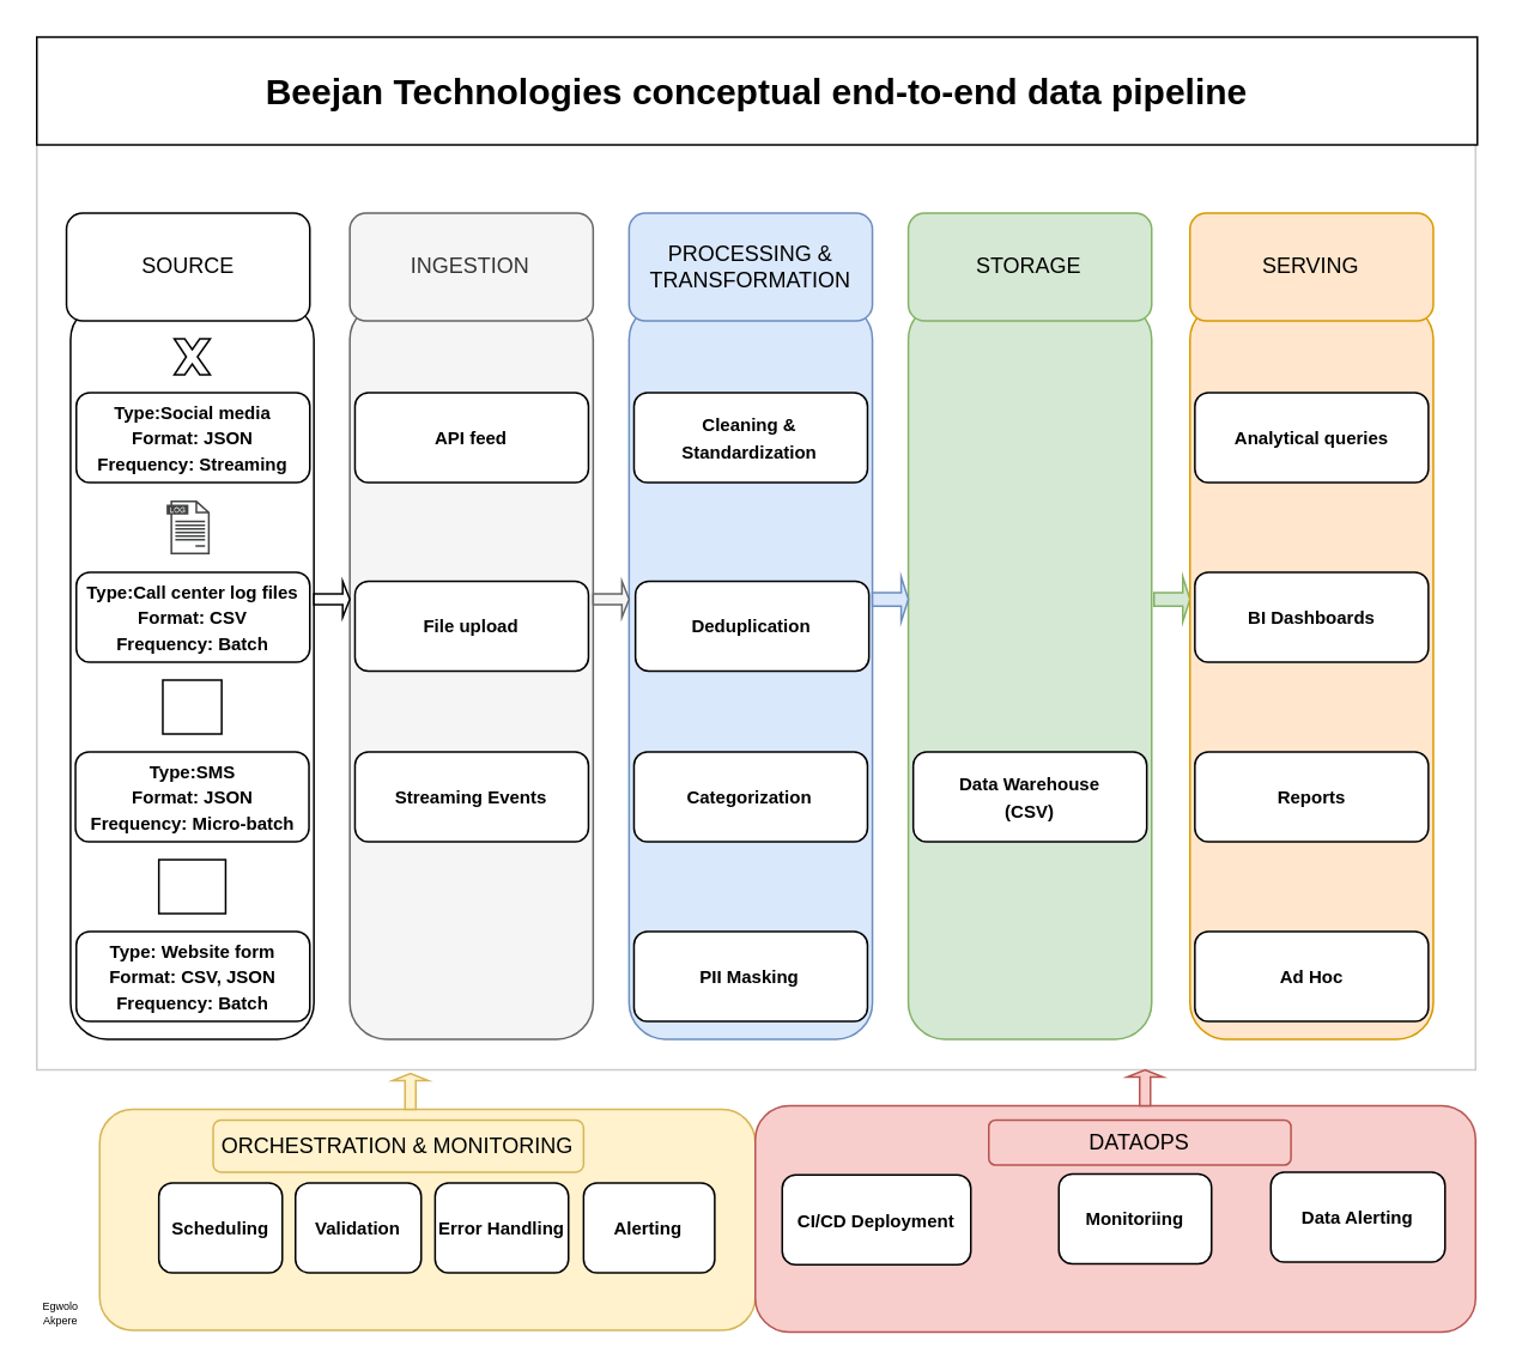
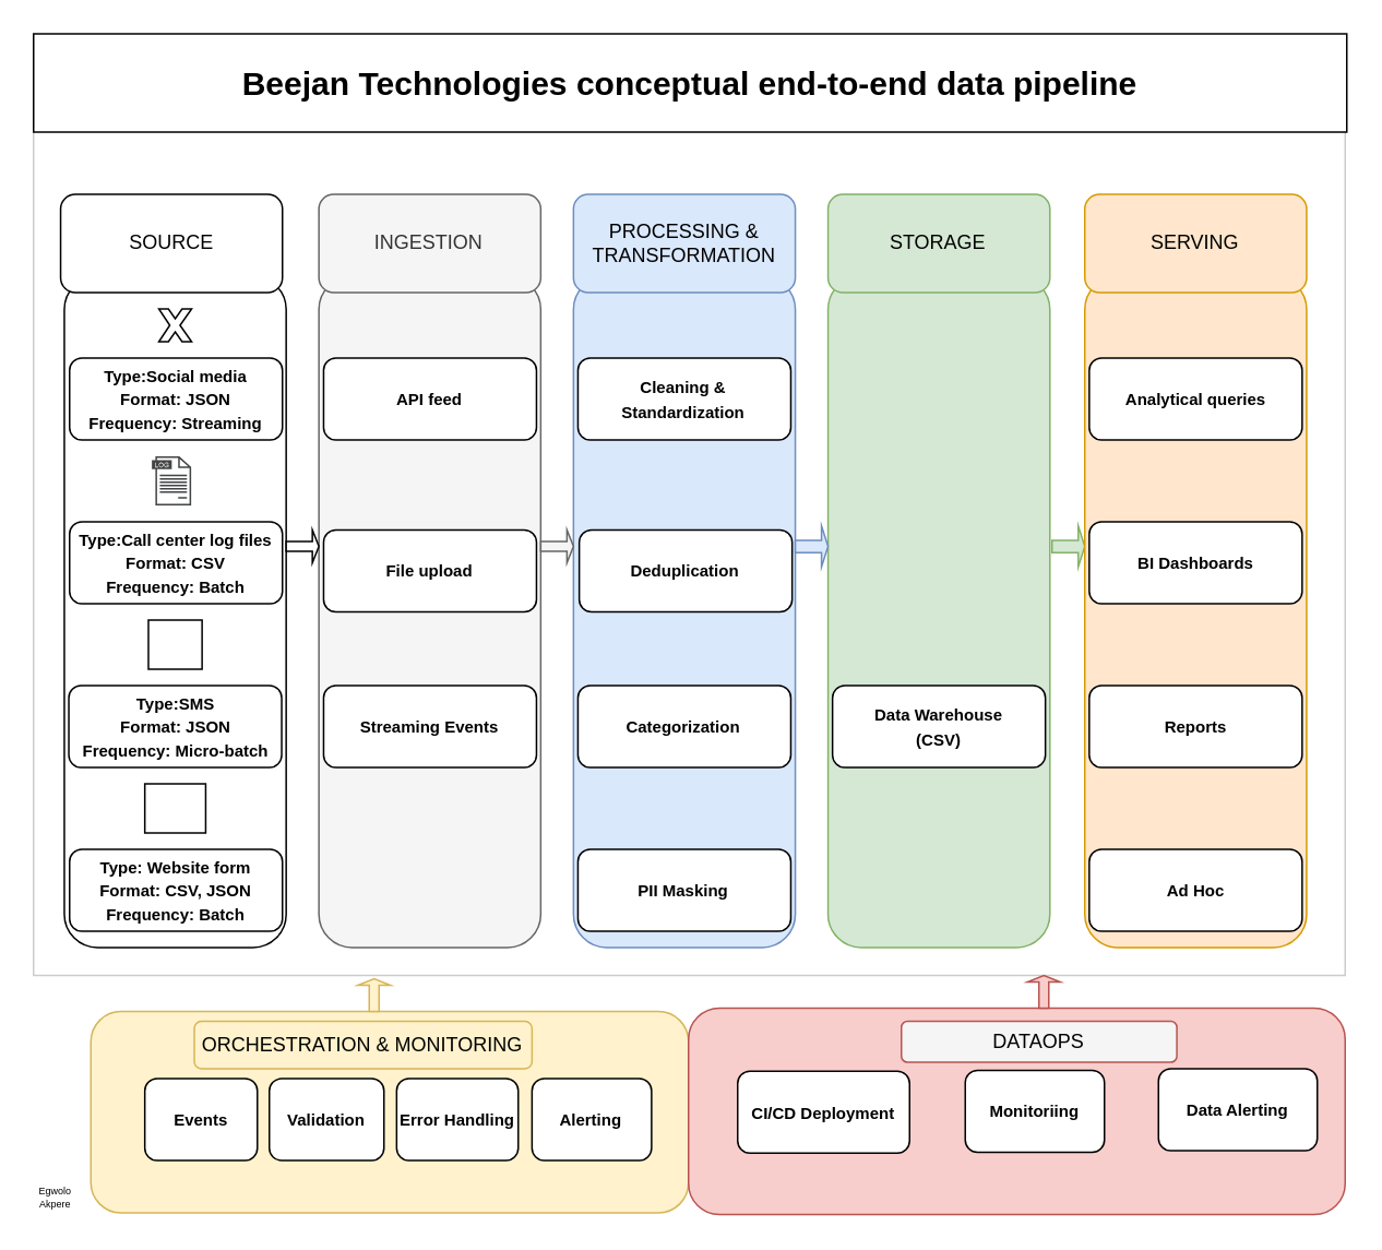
  <mxCell id="0" />
  <mxCell id="1" parent="0" />
  <mxCell id="2" value="" style="rounded=0;whiteSpace=wrap;html=1;opacity=20;" parent="1" vertex="1"><mxGeometry x="20" y="72" width="801" height="523" as="geometry" /></mxCell>
  <mxCell id="3" value="" style="rounded=1;whiteSpace=wrap;html=1;" parent="1" vertex="1"><mxGeometry x="38.8" y="168" width="135.47" height="410" as="geometry" /></mxCell>
  <mxCell id="4" value="SOURCE" style="rounded=1;whiteSpace=wrap;html=1;" parent="1" vertex="1"><mxGeometry x="36.53" y="118" width="135.47" height="60" as="geometry" /></mxCell>
  <mxCell id="5" value="" style="verticalLabelPosition=bottom;verticalAlign=top;html=1;shape=mxgraph.basic.x" parent="1" vertex="1"><mxGeometry x="96.53" y="188" width="20" height="20" as="geometry" /></mxCell>
  <mxCell id="6" value="" style="sketch=0;pointerEvents=1;shadow=0;dashed=0;html=1;strokeColor=none;fillColor=#434445;aspect=fixed;labelPosition=center;verticalLabelPosition=bottom;verticalAlign=top;align=center;outlineConnect=0;shape=mxgraph.vvd.log_files;" parent="1" vertex="1"><mxGeometry x="92.26" y="278" width="24" height="30" as="geometry" /></mxCell>
  <mxCell id="7" value="" style="points=[];aspect=fixed;html=1;align=center;shadow=0;dashed=0;shape=mxgraph.alibaba_cloud.sms_short_message_service;" parent="1" vertex="1"><mxGeometry x="90.15" y="378" width="32.77" height="30" as="geometry" /></mxCell>
  <mxCell id="8" value="&lt;font style=&quot;font-size: 10px;&quot;&gt;Type:Social media&lt;br&gt;Format: JSON&lt;/font&gt;&lt;div&gt;&lt;font style=&quot;font-size: 10px;&quot;&gt;Frequency: Streaming&lt;/font&gt;&lt;/div&gt;" style="rounded=1;whiteSpace=wrap;html=1;fontStyle=1" parent="1" vertex="1"><mxGeometry x="42" y="218" width="130" height="50" as="geometry" /></mxCell>
  <mxCell id="9" value="&lt;font style=&quot;font-size: 10px;&quot;&gt;&lt;b&gt;Type:Call center log files&lt;br&gt;Format: CSV&lt;/b&gt;&lt;/font&gt;&lt;div&gt;&lt;font style=&quot;font-size: 10px;&quot;&gt;&lt;b&gt;Frequency: Batch&lt;/b&gt;&lt;/font&gt;&lt;/div&gt;" style="rounded=1;whiteSpace=wrap;html=1;" parent="1" vertex="1"><mxGeometry x="42" y="318" width="130" height="50" as="geometry" /></mxCell>
  <mxCell id="10" value="&lt;font style=&quot;font-size: 10px;&quot;&gt;Type:SMS&lt;br&gt;Format: JSON&lt;/font&gt;&lt;div&gt;&lt;font style=&quot;font-size: 10px;&quot;&gt;Frequency: Micro-batch&lt;/font&gt;&lt;/div&gt;" style="rounded=1;whiteSpace=wrap;html=1;fontStyle=1" parent="1" vertex="1"><mxGeometry x="41.53" y="418" width="130" height="50" as="geometry" /></mxCell>
  <mxCell id="11" value="" style="points=[];aspect=fixed;html=1;align=center;shadow=0;dashed=0;shape=mxgraph.alibaba_cloud.domain_and_website;" parent="1" vertex="1"><mxGeometry x="87.95" y="478" width="37.17" height="30" as="geometry" /></mxCell>
  <mxCell id="12" value="&lt;font style=&quot;font-size: 10px;&quot;&gt;&lt;b&gt;Type: Website form&lt;br&gt;Format: CSV, JSON&lt;/b&gt;&lt;/font&gt;&lt;div&gt;&lt;font style=&quot;font-size: 10px;&quot;&gt;&lt;b&gt;Frequency: Batch&lt;/b&gt;&lt;/font&gt;&lt;/div&gt;" style="rounded=1;whiteSpace=wrap;html=1;" parent="1" vertex="1"><mxGeometry x="42" y="518" width="130" height="50" as="geometry" /></mxCell>
  <mxCell id="13" value="" style="rounded=1;whiteSpace=wrap;html=1;fillColor=#f5f5f5;fontColor=#333333;strokeColor=#666666;" parent="1" vertex="1"><mxGeometry x="194.27" y="168" width="135.47" height="410" as="geometry" /></mxCell>
  <mxCell id="14" value="INGESTION" style="rounded=1;whiteSpace=wrap;html=1;fillColor=#f5f5f5;fontColor=#333333;strokeColor=#666666;" parent="1" vertex="1"><mxGeometry x="194.27" y="118" width="135.47" height="60" as="geometry" /></mxCell>
  <mxCell id="15" value="&lt;span style=&quot;font-size: 10px;&quot;&gt;API feed&lt;/span&gt;" style="rounded=1;whiteSpace=wrap;html=1;fontStyle=1" parent="1" vertex="1"><mxGeometry x="197.14" y="218" width="130" height="50" as="geometry" /></mxCell>
  <mxCell id="16" value="&lt;span style=&quot;font-size: 10px;&quot;&gt;File upload&lt;/span&gt;" style="rounded=1;whiteSpace=wrap;html=1;fontStyle=1" parent="1" vertex="1"><mxGeometry x="197.14" y="323" width="130" height="50" as="geometry" /></mxCell>
  <mxCell id="17" value="&lt;span style=&quot;font-size: 10px;&quot;&gt;Streaming Events&lt;/span&gt;" style="rounded=1;whiteSpace=wrap;html=1;fontStyle=1" parent="1" vertex="1"><mxGeometry x="197.14" y="418" width="130" height="50" as="geometry" /></mxCell>
  <mxCell id="18" value="" style="rounded=1;whiteSpace=wrap;html=1;fillColor=#dae8fc;strokeColor=#6c8ebf;" parent="1" vertex="1"><mxGeometry x="349.74" y="168" width="135.47" height="410" as="geometry" /></mxCell>
  <mxCell id="19" value="" style="shape=singleArrow;whiteSpace=wrap;html=1;" parent="1" vertex="1"><mxGeometry x="174.27" y="323" width="20" height="20" as="geometry" /></mxCell>
  <mxCell id="20" value="" style="shape=singleArrow;whiteSpace=wrap;html=1;fillColor=#f5f5f5;fontColor=#333333;strokeColor=#666666;" parent="1" vertex="1"><mxGeometry x="329.74" y="323" width="20" height="20" as="geometry" /></mxCell>
  <mxCell id="21" value="PROCESSING &amp;amp; TRANSFORMATION" style="rounded=1;whiteSpace=wrap;html=1;fillColor=#dae8fc;strokeColor=#6c8ebf;" parent="1" vertex="1"><mxGeometry x="349.74" y="118" width="135.47" height="60" as="geometry" /></mxCell>
  <mxCell id="22" value="&lt;span style=&quot;font-size: 10px;&quot;&gt;Cleaning &amp;amp; Standardization&lt;/span&gt;" style="rounded=1;whiteSpace=wrap;html=1;fontStyle=1" parent="1" vertex="1"><mxGeometry x="352.48" y="218" width="130" height="50" as="geometry" /></mxCell>
  <mxCell id="23" value="&lt;span style=&quot;font-size: 10px;&quot;&gt;Categorization&lt;/span&gt;" style="rounded=1;whiteSpace=wrap;html=1;fontStyle=1" parent="1" vertex="1"><mxGeometry x="352.47" y="418" width="130" height="50" as="geometry" /></mxCell>
  <mxCell id="24" value="&lt;span style=&quot;font-size: 10px;&quot;&gt;Deduplication&lt;/span&gt;" style="rounded=1;whiteSpace=wrap;html=1;fontStyle=1" parent="1" vertex="1"><mxGeometry x="353.27" y="323" width="130" height="50" as="geometry" /></mxCell>
  <mxCell id="25" value="&lt;span style=&quot;font-size: 10px;&quot;&gt;PII Masking&lt;/span&gt;" style="rounded=1;whiteSpace=wrap;html=1;fontStyle=1" parent="1" vertex="1"><mxGeometry x="352.47" y="518" width="130" height="50" as="geometry" /></mxCell>
  <mxCell id="26" value="" style="rounded=1;whiteSpace=wrap;html=1;fillColor=#d5e8d4;strokeColor=#82b366;" parent="1" vertex="1"><mxGeometry x="505.21" y="168" width="135.47" height="410" as="geometry" /></mxCell>
  <mxCell id="27" value="" style="shape=singleArrow;whiteSpace=wrap;html=1;fillColor=#dae8fc;strokeColor=#6c8ebf;" parent="1" vertex="1"><mxGeometry x="485.21" y="320.5" width="20" height="25" as="geometry" /></mxCell>
  <mxCell id="28" value="STORAGE" style="rounded=1;whiteSpace=wrap;html=1;fillColor=#d5e8d4;strokeColor=#82b366;" parent="1" vertex="1"><mxGeometry x="505.21" y="118" width="135.47" height="60" as="geometry" /></mxCell>
  <mxCell id="29" value="&lt;span style=&quot;font-size: 10px;&quot;&gt;Data Warehouse&lt;/span&gt;&lt;div&gt;&lt;span style=&quot;font-size: 10px;&quot;&gt;(CSV)&lt;/span&gt;&lt;/div&gt;" style="rounded=1;whiteSpace=wrap;html=1;fontStyle=1" parent="1" vertex="1"><mxGeometry x="507.94" y="418" width="130" height="50" as="geometry" /></mxCell>
  <mxCell id="30" value="" style="shape=singleArrow;whiteSpace=wrap;html=1;fillColor=#d5e8d4;strokeColor=#82b366;" parent="1" vertex="1"><mxGeometry x="642" y="320.5" width="20" height="25" as="geometry" /></mxCell>
  <mxCell id="31" value="" style="rounded=1;whiteSpace=wrap;html=1;fillColor=#ffe6cc;strokeColor=#d79b00;" parent="1" vertex="1"><mxGeometry x="662" y="168" width="135.47" height="410" as="geometry" /></mxCell>
  <mxCell id="32" value="SERVING" style="rounded=1;whiteSpace=wrap;html=1;fillColor=#ffe6cc;strokeColor=#d79b00;" parent="1" vertex="1"><mxGeometry x="662" y="118" width="135.47" height="60" as="geometry" /></mxCell>
  <mxCell id="33" value="&lt;span style=&quot;font-size: 10px;&quot;&gt;BI Dashboards&lt;/span&gt;" style="rounded=1;whiteSpace=wrap;html=1;fontStyle=1" parent="1" vertex="1"><mxGeometry x="664.73" y="318" width="130" height="50" as="geometry" /></mxCell>
  <mxCell id="34" value="&lt;span style=&quot;font-size: 10px;&quot;&gt;Reports&lt;/span&gt;" style="rounded=1;whiteSpace=wrap;html=1;fontStyle=1" parent="1" vertex="1"><mxGeometry x="664.73" y="418" width="130" height="50" as="geometry" /></mxCell>
  <mxCell id="35" value="&lt;span style=&quot;font-size: 10px;&quot;&gt;Ad Hoc&lt;/span&gt;" style="rounded=1;whiteSpace=wrap;html=1;fontStyle=1" parent="1" vertex="1"><mxGeometry x="664.73" y="518" width="130" height="50" as="geometry" /></mxCell>
  <mxCell id="36" value="" style="rounded=1;whiteSpace=wrap;html=1;fillColor=#fff2cc;strokeColor=#d6b656;" parent="1" vertex="1"><mxGeometry x="55" y="617" width="365" height="123" as="geometry" /></mxCell>
  <mxCell id="37" value="ORCHESTRATION &amp;amp; MONITORING" style="rounded=1;whiteSpace=wrap;html=1;fillColor=#fff2cc;strokeColor=#d6b656;" parent="1" vertex="1"><mxGeometry x="118.18" y="623" width="206.23" height="29" as="geometry" /></mxCell>
- <mxCell id="38" value="&lt;span style=&quot;font-size: 10px;&quot;&gt;Scheduling&lt;/span&gt;" style="rounded=1;whiteSpace=wrap;html=1;fontStyle=1" parent="1" vertex="1"><mxGeometry x="87.95" y="658" width="68.73" height="50" as="geometry" /></mxCell>
+ <mxCell id="38" value="&lt;span style=&quot;font-size: 10px;&quot;&gt;Events&lt;/span&gt;" style="rounded=1;whiteSpace=wrap;html=1;fontStyle=1" parent="1" vertex="1"><mxGeometry x="87.95" y="658" width="68.73" height="50" as="geometry" /></mxCell>
  <mxCell id="39" value="&lt;span style=&quot;font-size: 10px;&quot;&gt;Validation&lt;/span&gt;" style="rounded=1;whiteSpace=wrap;html=1;fontStyle=1" parent="1" vertex="1"><mxGeometry x="164" y="658" width="70" height="50" as="geometry" /></mxCell>
  <mxCell id="40" value="&lt;span style=&quot;font-size: 10px;&quot;&gt;Error Handling&lt;/span&gt;" style="rounded=1;whiteSpace=wrap;html=1;fontStyle=1" parent="1" vertex="1"><mxGeometry x="241.74" y="658" width="74.26" height="50" as="geometry" /></mxCell>
  <mxCell id="41" value="&lt;span style=&quot;font-size: 10px;&quot;&gt;Alerting&lt;/span&gt;" style="rounded=1;whiteSpace=wrap;html=1;fontStyle=1" parent="1" vertex="1"><mxGeometry x="324.41" y="658" width="73" height="50" as="geometry" /></mxCell>
  <mxCell id="42" value="&lt;b&gt;&lt;span id=&quot;docs-internal-guid-0eef1f11-7fff-af91-32e2-ecf7de052eec&quot;&gt;&lt;span style=&quot;font-size: 15pt; font-family: Montserrat, sans-serif; background-color: transparent; font-variant-numeric: normal; font-variant-east-asian: normal; font-variant-alternates: normal; font-variant-position: normal; font-variant-emoji: normal; vertical-align: baseline; white-space-collapse: preserve;&quot;&gt;Beejan Technologies &lt;/span&gt;&lt;/span&gt;&lt;span id=&quot;docs-internal-guid-f90bab52-7fff-1b07-e76b-6e533b18215b&quot;&gt;&lt;span style=&quot;font-size: 15pt; font-family: Montserrat, sans-serif; background-color: transparent; font-variant-numeric: normal; font-variant-east-asian: normal; font-variant-alternates: normal; font-variant-position: normal; font-variant-emoji: normal; vertical-align: baseline; white-space-collapse: preserve;&quot;&gt;conceptual &lt;/span&gt;&lt;span style=&quot;font-size: 15pt; font-family: Montserrat, sans-serif; background-color: transparent; font-variant-numeric: normal; font-variant-east-asian: normal; font-variant-alternates: normal; font-variant-position: normal; font-variant-emoji: normal; vertical-align: baseline; white-space-collapse: preserve;&quot;&gt;end-to-end data pipeline&lt;/span&gt;&lt;/span&gt;&lt;/b&gt;" style="rounded=0;whiteSpace=wrap;html=1;" parent="1" vertex="1"><mxGeometry x="20" y="20" width="802" height="60" as="geometry" /></mxCell>
  <mxCell id="43" value="Egwolo Akpere" style="text;html=1;align=center;verticalAlign=middle;whiteSpace=wrap;rounded=0;fontSize=6;" parent="1" vertex="1"><mxGeometry x="20" y="721" width="27" height="20" as="geometry" /></mxCell>
  <mxCell id="44" value="" style="rounded=1;whiteSpace=wrap;html=1;fillColor=#f8cecc;strokeColor=#b85450;" vertex="1" parent="1"><mxGeometry x="420" y="615" width="401" height="126" as="geometry" /></mxCell>
- <mxCell id="45" value="&lt;span style=&quot;font-size: 10px;&quot;&gt;CI/CD Deployment&lt;/span&gt;" style="rounded=1;whiteSpace=wrap;html=1;fontStyle=1" vertex="1" parent="1"><mxGeometry x="435" y="653.5" width="105" height="50" as="geometry" /></mxCell>
+ <mxCell id="45" value="&lt;span style=&quot;font-size: 10px;&quot;&gt;CI/CD Deployment&lt;/span&gt;" style="rounded=1;whiteSpace=wrap;html=1;fontStyle=1" vertex="1" parent="1"><mxGeometry x="450" y="653.5" width="105" height="50" as="geometry" /></mxCell>
  <mxCell id="46" value="&lt;span style=&quot;font-size: 10px;&quot;&gt;Monitoriing&lt;/span&gt;" style="rounded=1;whiteSpace=wrap;html=1;fontStyle=1" vertex="1" parent="1"><mxGeometry x="589" y="653" width="85" height="50" as="geometry" /></mxCell>
  <mxCell id="47" value="&lt;span style=&quot;font-size: 10px;&quot;&gt;Data Alerting&lt;/span&gt;" style="rounded=1;whiteSpace=wrap;html=1;fontStyle=1" vertex="1" parent="1"><mxGeometry x="707" y="652" width="97" height="50" as="geometry" /></mxCell>
- <mxCell id="48" value="DATAOPS" style="rounded=1;whiteSpace=wrap;html=1;fillColor=#f8cecc;strokeColor=#b85450;" vertex="1" parent="1"><mxGeometry x="550" y="623" width="168.23" height="25" as="geometry" /></mxCell>
+ <mxCell id="48" value="DATAOPS" style="rounded=1;whiteSpace=wrap;html=1;fillColor=#f5f5f5;strokeColor=#b85450;" vertex="1" parent="1"><mxGeometry x="550" y="623" width="168.23" height="25" as="geometry" /></mxCell>
  <mxCell id="49" value="&lt;span style=&quot;font-size: 10px;&quot;&gt;Analytical queries&lt;/span&gt;" style="rounded=1;whiteSpace=wrap;html=1;fontStyle=1" vertex="1" parent="1"><mxGeometry x="664.74" y="218" width="130" height="50" as="geometry" /></mxCell>
  <mxCell id="50" value="" style="shape=singleArrow;whiteSpace=wrap;html=1;fillColor=#fff2cc;strokeColor=#d6b656;rotation=-90;" vertex="1" parent="1"><mxGeometry x="218" y="597" width="20" height="20" as="geometry" /></mxCell>
  <mxCell id="51" value="" style="shape=singleArrow;whiteSpace=wrap;html=1;fillColor=#f8cecc;strokeColor=#b85450;rotation=-90;" vertex="1" parent="1"><mxGeometry x="627" y="595" width="20" height="20" as="geometry" /></mxCell>
